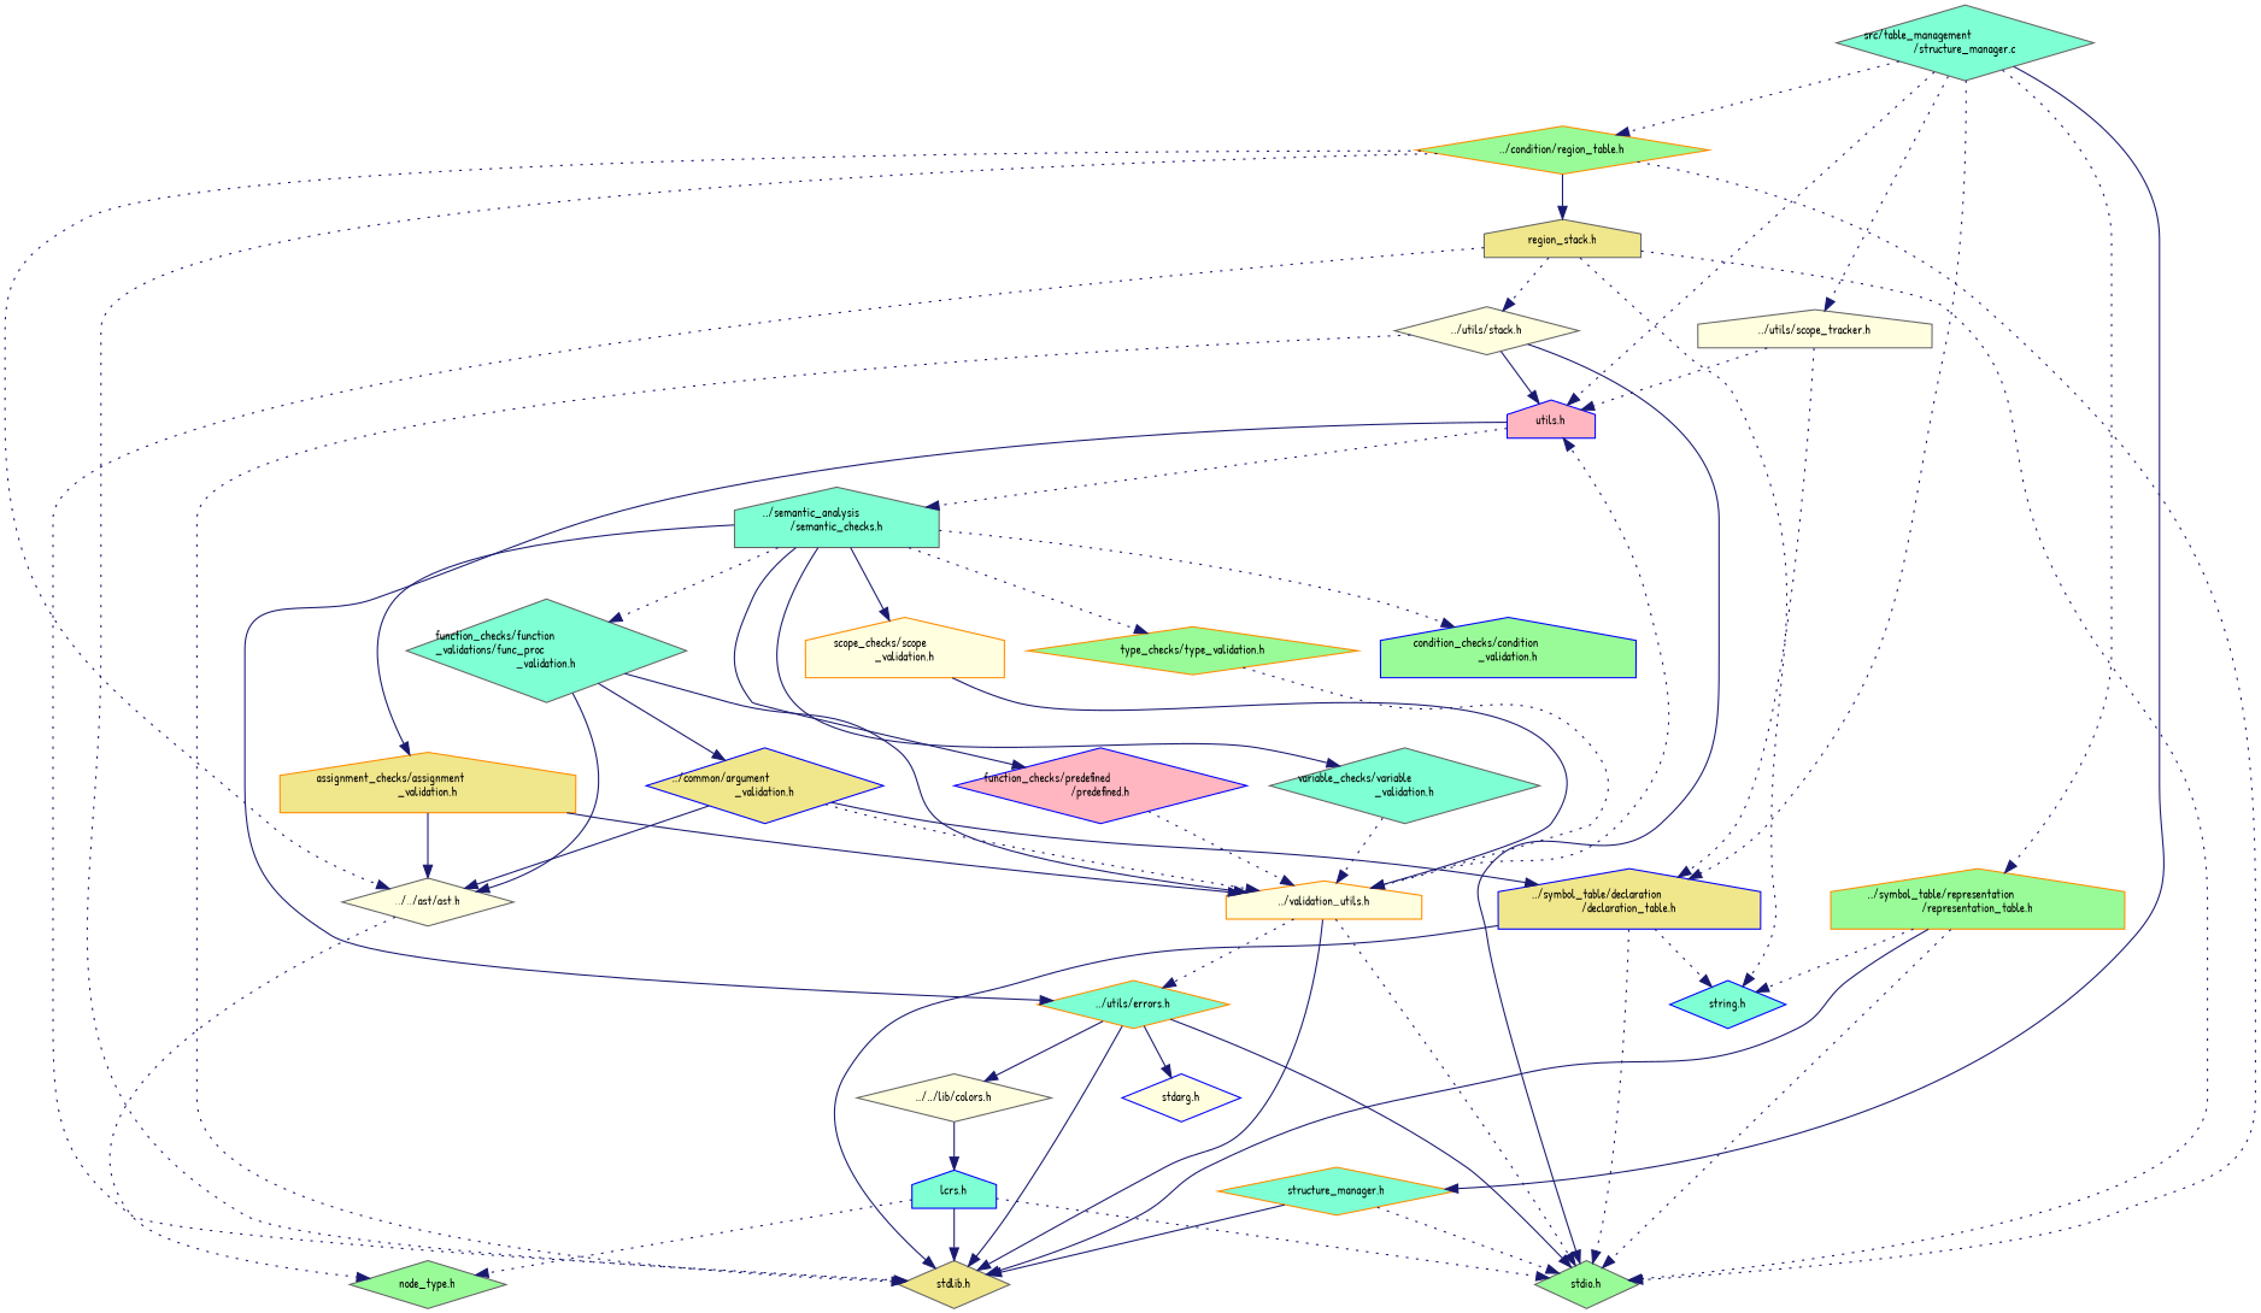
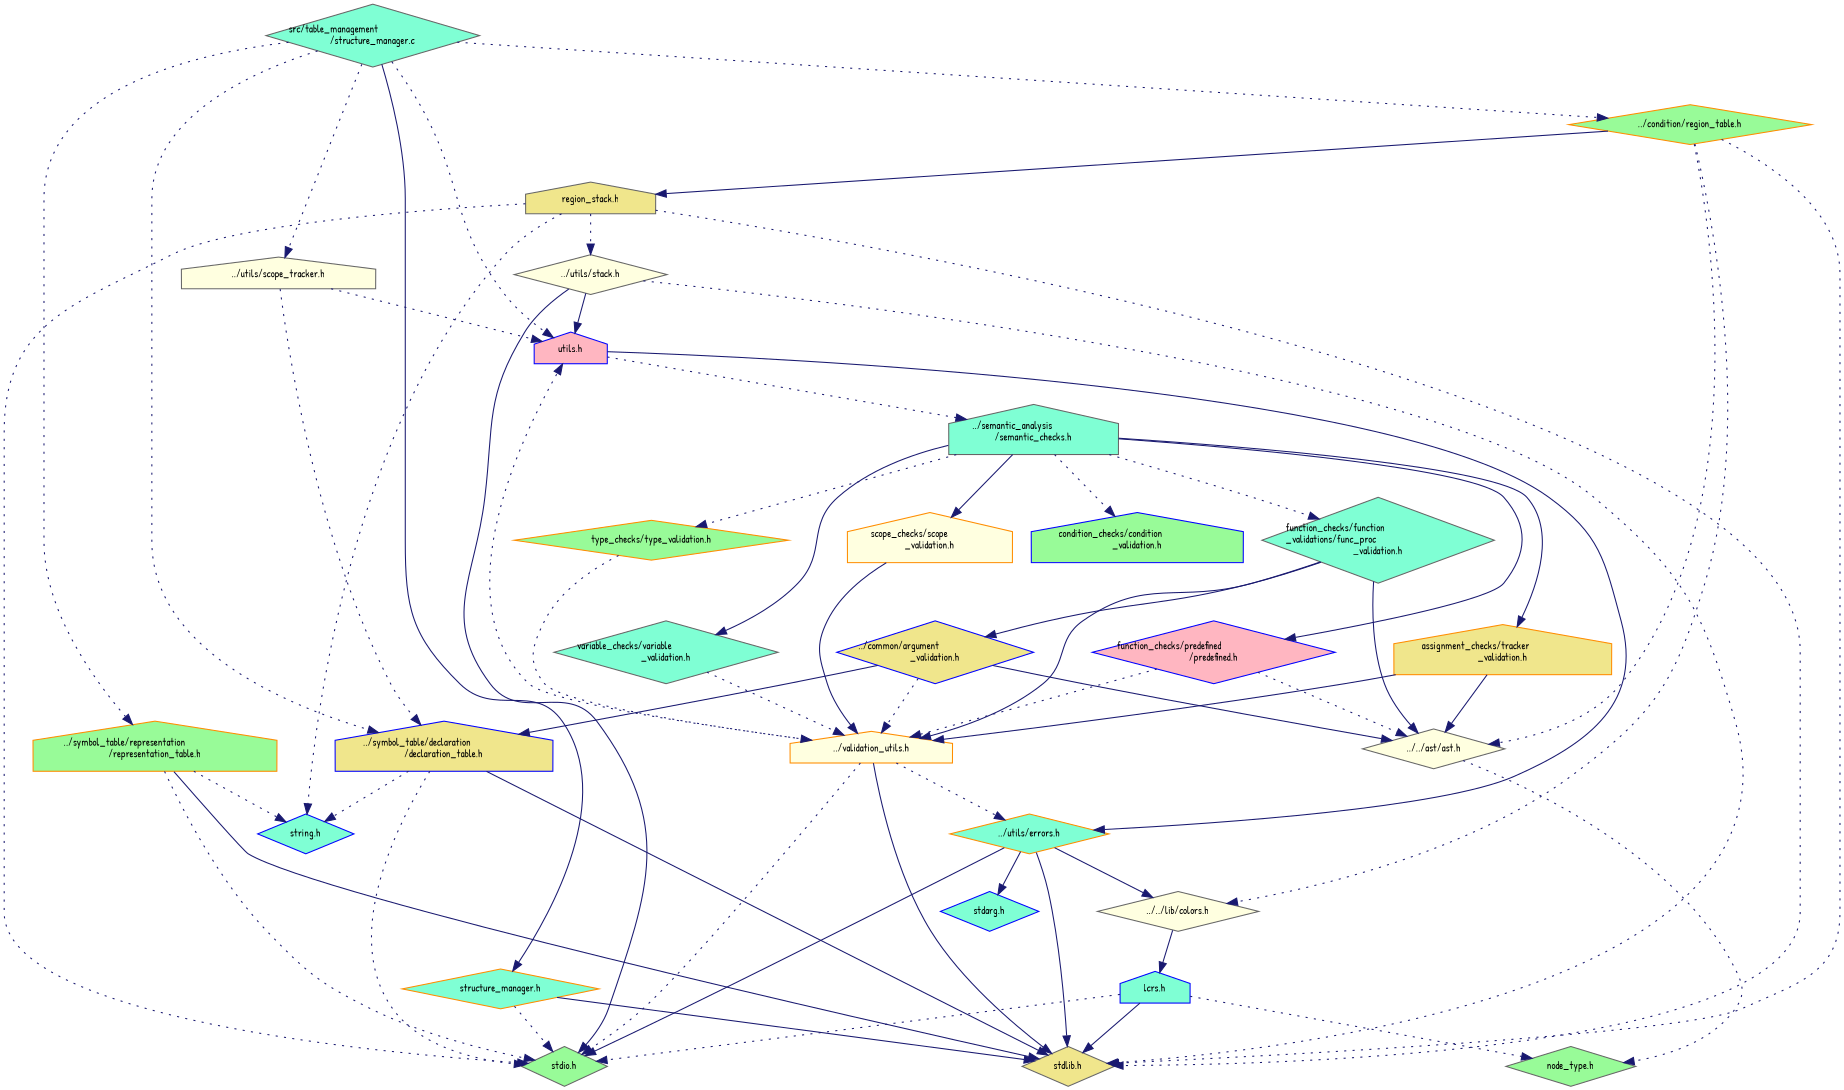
  digraph {
    fontname="Patrick Hand"
    node [color=gray40 fillcolor=aquamarine fontname="Patrick Hand" fontsize=10 shape=diamond style=filled]
    edge [color=midnightblue fontname="Patrick Hand" fontsize=10 labelfontname=Helvetica labelfontsize=10 style=dotted]
    n1 [fontcolor=black height=0.2 label="src/table_management\l/structure_manager.c" width=0.4]
    n2 [color=darkorange fillcolor=palegreen height=0.2 label="../symbol_table/representation\l/representation_table.h" shape=house width=0.4]
    n3 [color=blue fillcolor=khaki height=0.2 label="../symbol_table/declaration\l/declaration_table.h" shape=house width=0.4]
    n4 [color=darkorange fillcolor=palegreen height=0.2 label="../condition/region_table.h" width=0.4]
    n5 [color=blue fillcolor=lightpink height=0.2 label="utils.h" shape=house width=0.4]
    n6 [color=darkorange height=0.2 label="structure_manager.h" width=0.4]
    n7 [fillcolor=lightyellow height=0.2 label="../utils/scope_tracker.h" shape=house width=0.4]
    n8 [fillcolor=palegreen height=0.2 label="stdio.h" width=0.4]
    n9 [fillcolor=khaki height=0.2 label="stdlib.h" width=0.4]
    n10 [color=blue height=0.2 label="string.h" width=0.4]
    n11 [fillcolor=khaki height=0.2 label="region_stack.h" shape=house width=0.4]
    n12 [fillcolor=lightyellow height=0.2 label="../../ast/ast.h" width=0.4]
    n13 [height=0.2 label="../semantic_analysis\l/semantic_checks.h" shape=house width=0.4]
    n14 [color=darkorange height=0.2 label="../utils/errors.h" width=0.4]
    n15 [fillcolor=lightyellow height=0.2 label="../utils/stack.h" width=0.4]
    n16 [fillcolor=palegreen height=0.2 label="node_type.h" width=0.4]
-   n17 [color=darkorange fillcolor=khaki height=0.2 label="assignment_checks/assignment\l_validation.h" shape=house width=0.4]
+   n17 [color=darkorange fillcolor=khaki height=0.2 label="assignment_checks/tracker\l_validation.h" shape=house width=0.4]
    n18 [color=blue fillcolor=palegreen height=0.2 label="condition_checks/condition\l_validation.h" shape=house width=0.4]
    n19 [height=0.2 label="function_checks/function\l_validations/func_proc\l_validation.h" width=0.4]
    n20 [color=blue fillcolor=lightpink height=0.2 label="function_checks/predefined\l/predefined.h" width=0.4]
    n21 [height=0.2 label="variable_checks/variable\l_validation.h" width=0.4]
    n22 [color=darkorange fillcolor=lightyellow height=0.2 label="scope_checks/scope\l_validation.h" shape=house width=0.4]
    n23 [color=darkorange fillcolor=palegreen height=0.2 label="type_checks/type_validation.h" width=0.4]
-   n24 [color=blue fillcolor=lightyellow height=0.2 label="stdarg.h" width=0.4]
+   n24 [color=blue height=0.2 label="stdarg.h" width=0.4]
    n25 [fillcolor=lightyellow height=0.2 label="../../lib/colors.h" width=0.4]
    n26 [color=darkorange fillcolor=lightyellow height=0.2 label="../validation_utils.h" shape=house width=0.4]
    n27 [color=blue fillcolor=khaki height=0.2 label="../common/argument\l_validation.h" width=0.4]
    n28 [color=blue height=0.2 label="lcrs.h" shape=house width=0.4]
    n1 -> n2
    n1 -> n3
    n1 -> n4
    n1 -> n5
    n1 -> n6 [style=solid]
    n1 -> n7
    n2 -> n8
    n2 -> n9 [style=solid]
    n2 -> n10
    n3 -> n8
    n3 -> n9 [style=solid]
    n3 -> n10
-   n4 -> n8
+   n4 -> n25
    n4 -> n9
    n4 -> n11 [style=solid]
    n4 -> n12
    n5 -> n13
    n5 -> n14 [style=solid]
    n6 -> n8
    n6 -> n9 [style=solid]
    n7 -> n3
    n7 -> n5
    n11 -> n8
    n11 -> n9
    n11 -> n10
    n11 -> n15
    n12 -> n16
    n13 -> n17 [style=solid]
    n13 -> n18
    n13 -> n19
    n13 -> n20 [style=solid]
    n13 -> n21 [style=solid]
    n13 -> n22 [style=solid]
    n13 -> n23
    n14 -> n8 [style=solid]
    n14 -> n9 [style=solid]
    n14 -> n24 [style=solid]
    n14 -> n25 [style=solid]
    n15 -> n5 [style=solid]
    n15 -> n8 [style=solid]
    n15 -> n9
    n17 -> n12 [style=solid]
    n17 -> n26 [style=solid]
    n19 -> n12 [style=solid]
    n19 -> n26 [style=solid]
    n19 -> n27 [style=solid]
+   n20 -> n12
    n20 -> n26
    n21 -> n26
    n22 -> n26 [style=solid]
    n23 -> n26
    n25 -> n28 [style=solid]
    n26 -> n5
    n26 -> n8
    n26 -> n9 [style=solid]
    n26 -> n14
    n27 -> n3 [style=solid]
    n27 -> n12 [style=solid]
    n27 -> n26
    n28 -> n8
    n28 -> n9 [style=solid]
    n28 -> n16
  }
